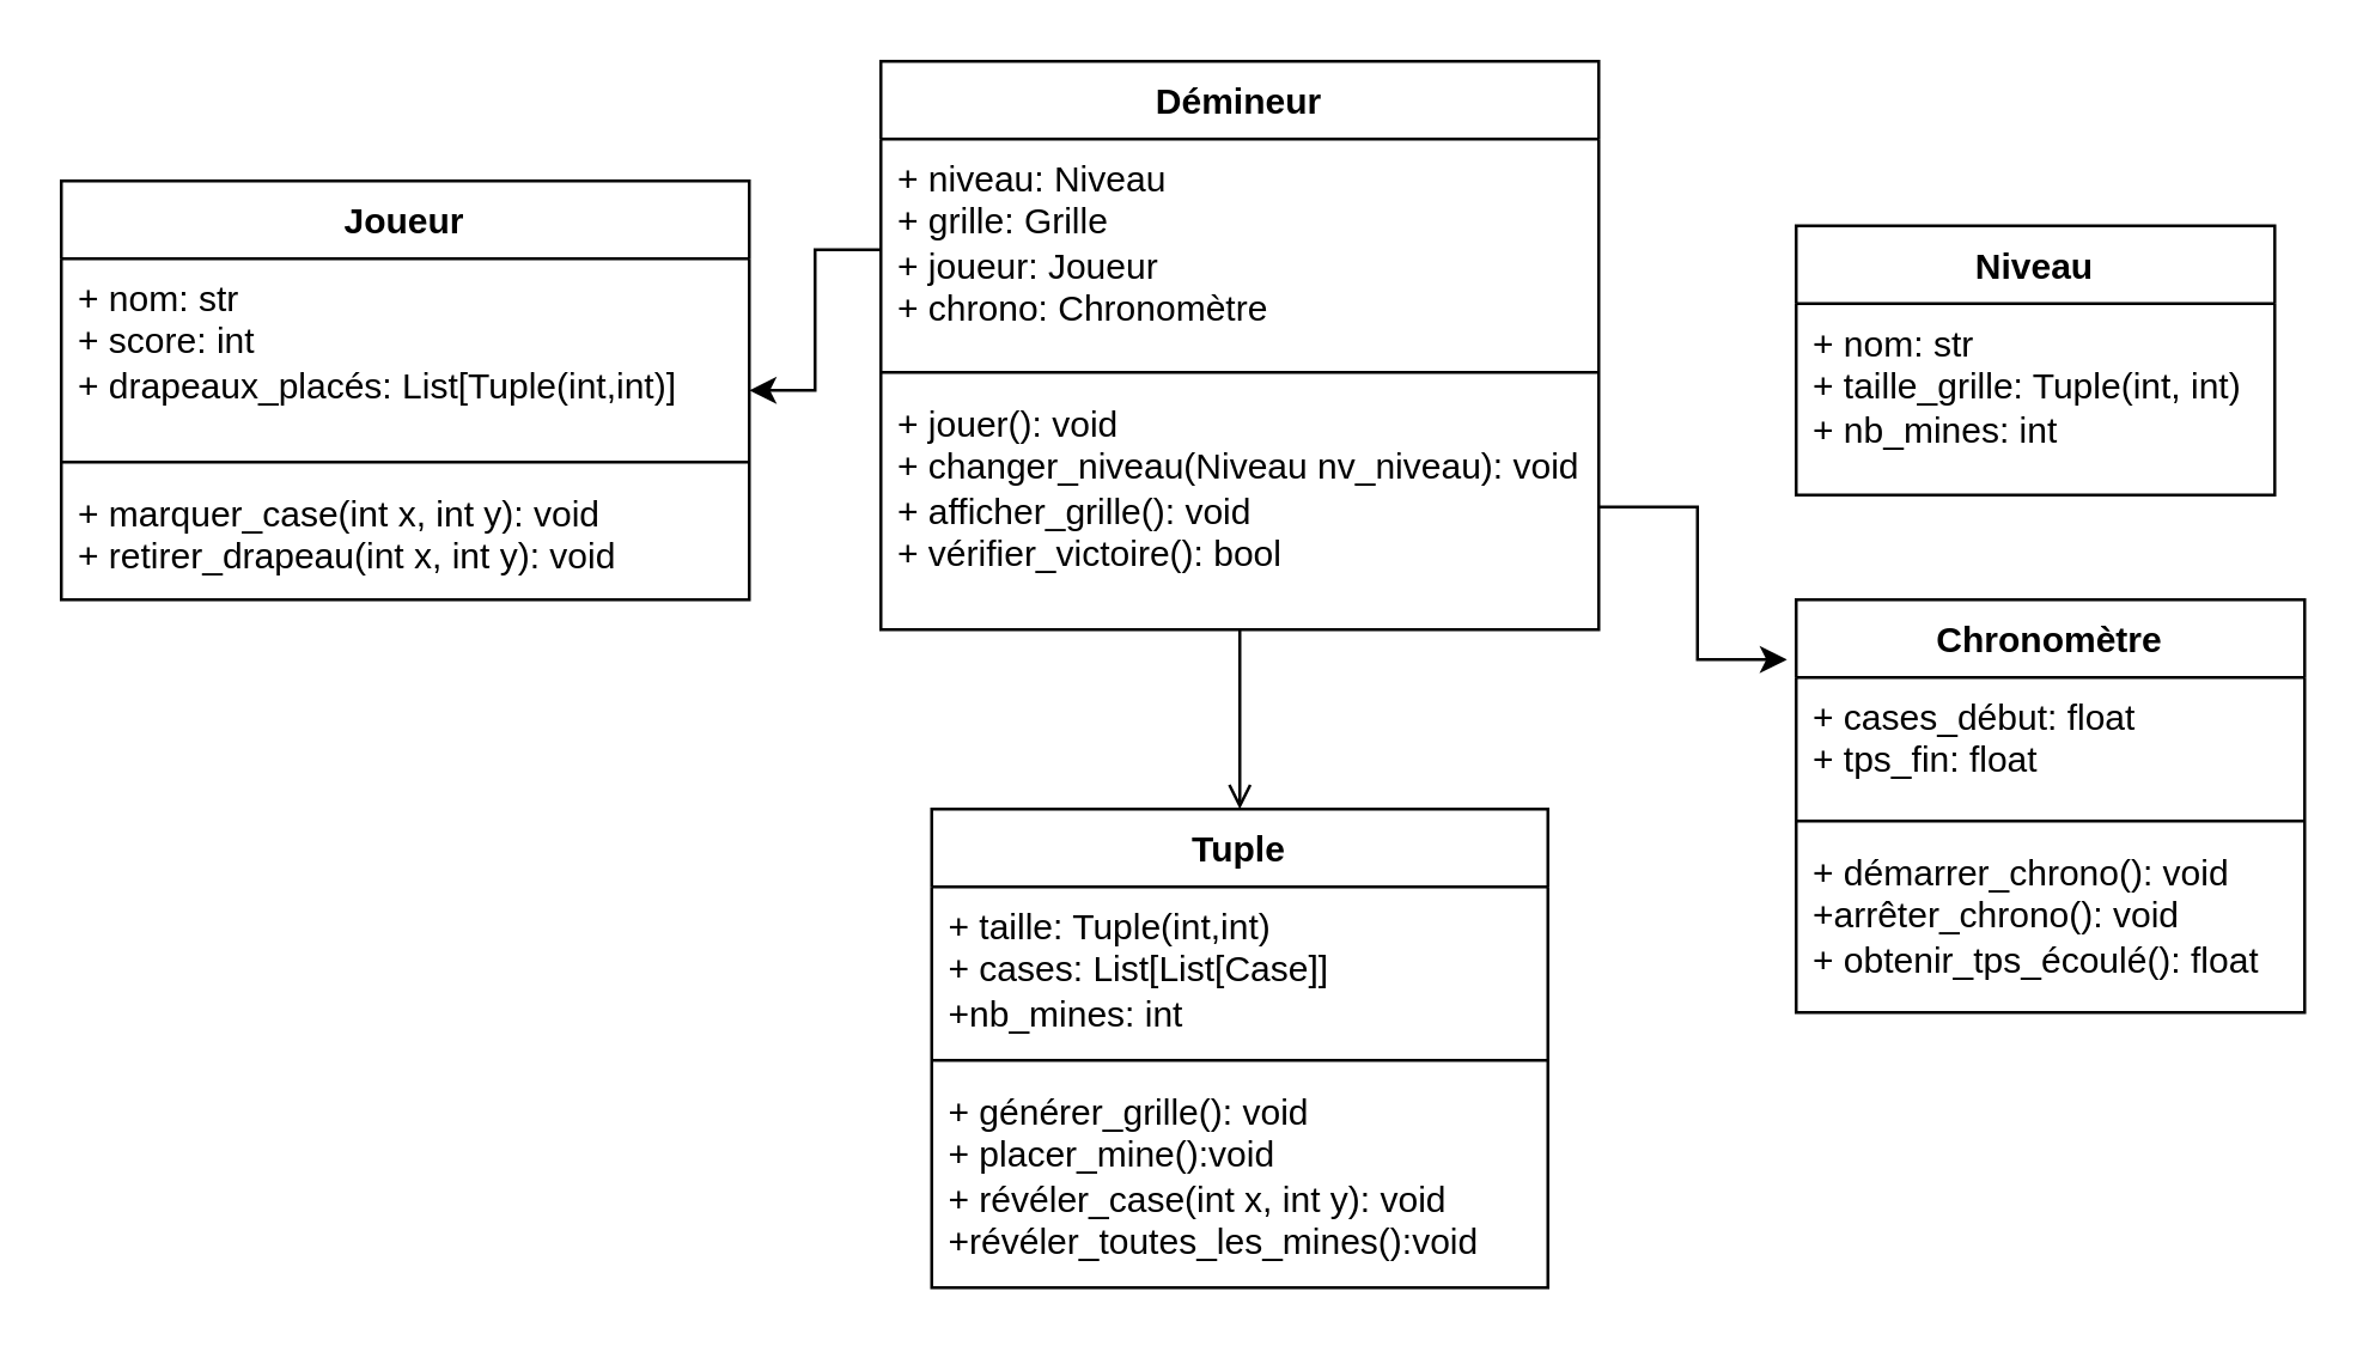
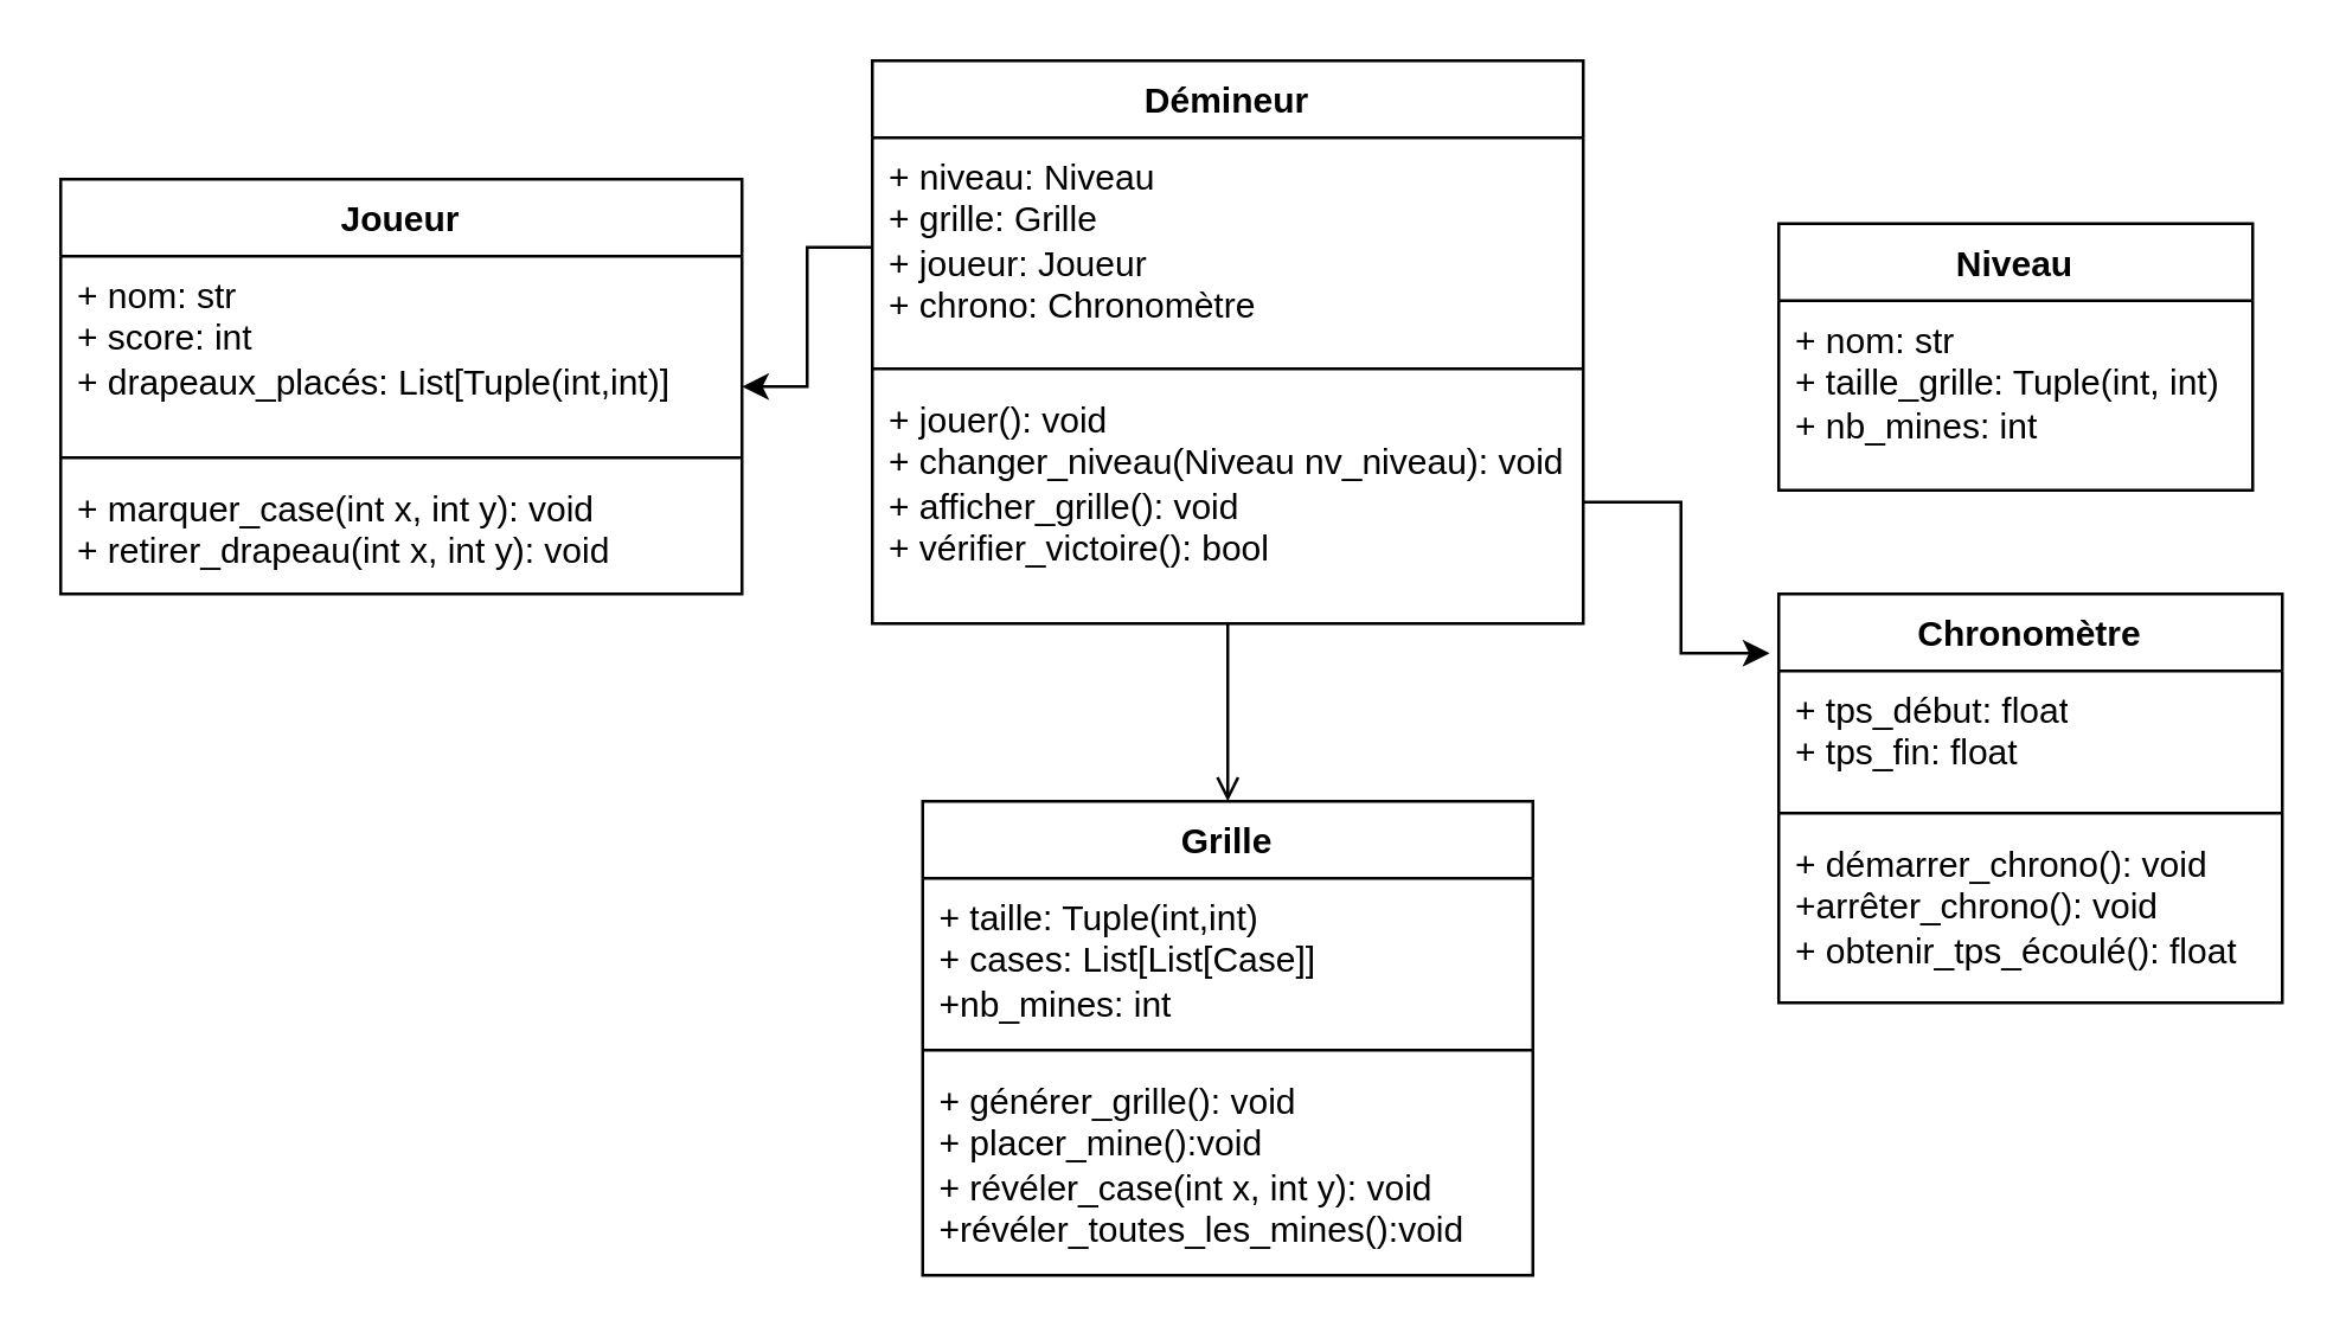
  <mxCell id="0" />
  <mxCell id="1" parent="0" />
  <mxCell id="2" value="Joueur" style="swimlane;fontStyle=1;align=center;verticalAlign=top;childLayout=stackLayout;horizontal=1;startSize=26;horizontalStack=0;resizeParent=1;resizeParentMax=0;resizeLast=0;collapsible=1;marginBottom=0;whiteSpace=wrap;html=1;" vertex="1" parent="1"><mxGeometry x="20" y="60" width="230" height="140" as="geometry" /></mxCell>
  <mxCell id="3" value="&lt;div&gt;+ nom: str&lt;/div&gt;&lt;div&gt;+ score: int&lt;/div&gt;&lt;div&gt;+ drapeaux_placés: List[Tuple(int,int)]&lt;br&gt;&lt;/div&gt;" style="text;strokeColor=none;fillColor=none;align=left;verticalAlign=top;spacingLeft=4;spacingRight=4;overflow=hidden;rotatable=0;points=[[0,0.5],[1,0.5]];portConstraint=eastwest;whiteSpace=wrap;html=1;" vertex="1" parent="2"><mxGeometry y="26" width="230" height="64" as="geometry" /></mxCell>
  <mxCell id="4" value="" style="line;strokeWidth=1;fillColor=none;align=left;verticalAlign=middle;spacingTop=-1;spacingLeft=3;spacingRight=3;rotatable=0;labelPosition=right;points=[];portConstraint=eastwest;strokeColor=inherit;" vertex="1" parent="2"><mxGeometry y="90" width="230" height="8" as="geometry" /></mxCell>
  <mxCell id="5" value="&lt;div&gt;+ marquer_case(int x, int y): void&lt;/div&gt;&lt;div&gt;+ retirer_drapeau(int x, int y): void&lt;br&gt;&lt;/div&gt;" style="text;strokeColor=none;fillColor=none;align=left;verticalAlign=top;spacingLeft=4;spacingRight=4;overflow=hidden;rotatable=0;points=[[0,0.5],[1,0.5]];portConstraint=eastwest;whiteSpace=wrap;html=1;" vertex="1" parent="2"><mxGeometry y="98" width="230" height="42" as="geometry" /></mxCell>
  <mxCell id="6" style="edgeStyle=orthogonalEdgeStyle;rounded=0;orthogonalLoop=1;jettySize=auto;html=1;exitX=0.5;exitY=1;exitDx=0;exitDy=0;entryX=0.5;entryY=0;entryDx=0;entryDy=0;endArrow=open;" edge="1" parent="1" source="7" target="19"><mxGeometry relative="1" as="geometry" /></mxCell>
  <mxCell id="7" value="Démineur" style="swimlane;fontStyle=1;align=center;verticalAlign=top;childLayout=stackLayout;horizontal=1;startSize=26;horizontalStack=0;resizeParent=1;resizeParentMax=0;resizeLast=0;collapsible=1;marginBottom=0;whiteSpace=wrap;html=1;" vertex="1" parent="1"><mxGeometry x="294" y="20" width="240" height="190" as="geometry" /></mxCell>
  <mxCell id="8" value="&lt;div&gt;+ niveau: Niveau&lt;/div&gt;&lt;div&gt;+ grille: Grille&lt;/div&gt;&lt;div&gt;+ joueur: Joueur&lt;/div&gt;&lt;div&gt;+ chrono: Chronomètre&lt;br&gt;&lt;/div&gt;&lt;div&gt;&lt;br&gt;&lt;/div&gt;&lt;div&gt;&lt;br&gt;&lt;/div&gt;" style="text;strokeColor=none;fillColor=none;align=left;verticalAlign=top;spacingLeft=4;spacingRight=4;overflow=hidden;rotatable=0;points=[[0,0.5],[1,0.5]];portConstraint=eastwest;whiteSpace=wrap;html=1;" vertex="1" parent="7"><mxGeometry y="26" width="240" height="74" as="geometry" /></mxCell>
  <mxCell id="9" value="" style="line;strokeWidth=1;fillColor=none;align=left;verticalAlign=middle;spacingTop=-1;spacingLeft=3;spacingRight=3;rotatable=0;labelPosition=right;points=[];portConstraint=eastwest;strokeColor=inherit;" vertex="1" parent="7"><mxGeometry y="100" width="240" height="8" as="geometry" /></mxCell>
  <mxCell id="10" value="&lt;div&gt;+ jouer(): void&lt;/div&gt;&lt;div&gt;+ changer_niveau(Niveau nv_niveau): void&lt;/div&gt;&lt;div&gt;+ afficher_grille(): void&lt;/div&gt;&lt;div&gt;+ vérifier_victoire(): bool&lt;/div&gt;" style="text;strokeColor=none;fillColor=none;align=left;verticalAlign=top;spacingLeft=4;spacingRight=4;overflow=hidden;rotatable=0;points=[[0,0.5],[1,0.5]];portConstraint=eastwest;whiteSpace=wrap;html=1;" vertex="1" parent="7"><mxGeometry y="108" width="240" height="82" as="geometry" /></mxCell>
  <mxCell id="11" value="Niveau" style="swimlane;fontStyle=1;align=center;verticalAlign=top;childLayout=stackLayout;horizontal=1;startSize=26;horizontalStack=0;resizeParent=1;resizeParentMax=0;resizeLast=0;collapsible=1;marginBottom=0;whiteSpace=wrap;html=1;" vertex="1" parent="1"><mxGeometry x="600" y="75" width="160" height="90" as="geometry" /></mxCell>
  <mxCell id="12" value="&lt;div&gt;+ nom: str&lt;/div&gt;&lt;div&gt;+ taille_grille: Tuple(int, int)&lt;/div&gt;&lt;div&gt;+ nb_mines: int&lt;br&gt;&lt;/div&gt;" style="text;strokeColor=none;fillColor=none;align=left;verticalAlign=top;spacingLeft=4;spacingRight=4;overflow=hidden;rotatable=0;points=[[0,0.5],[1,0.5]];portConstraint=eastwest;whiteSpace=wrap;html=1;" vertex="1" parent="11"><mxGeometry y="26" width="160" height="64" as="geometry" /></mxCell>
  <mxCell id="13" value="Chronomètre" style="swimlane;fontStyle=1;align=center;verticalAlign=top;childLayout=stackLayout;horizontal=1;startSize=26;horizontalStack=0;resizeParent=1;resizeParentMax=0;resizeLast=0;collapsible=1;marginBottom=0;whiteSpace=wrap;html=1;" vertex="1" parent="1"><mxGeometry x="600" y="200" width="170" height="138" as="geometry" /></mxCell>
- <mxCell id="14" value="&lt;div&gt;+ cases_début: float&lt;/div&gt;&lt;div&gt;+ tps_fin: float&lt;/div&gt;" style="text;strokeColor=none;fillColor=none;align=left;verticalAlign=top;spacingLeft=4;spacingRight=4;overflow=hidden;rotatable=0;points=[[0,0.5],[1,0.5]];portConstraint=eastwest;whiteSpace=wrap;html=1;" vertex="1" parent="13"><mxGeometry y="26" width="170" height="44" as="geometry" /></mxCell>
+ <mxCell id="14" value="&lt;div&gt;+ tps_début: float&lt;/div&gt;&lt;div&gt;+ tps_fin: float&lt;/div&gt;" style="text;strokeColor=none;fillColor=none;align=left;verticalAlign=top;spacingLeft=4;spacingRight=4;overflow=hidden;rotatable=0;points=[[0,0.5],[1,0.5]];portConstraint=eastwest;whiteSpace=wrap;html=1;" vertex="1" parent="13"><mxGeometry y="26" width="170" height="44" as="geometry" /></mxCell>
  <mxCell id="15" value="" style="line;strokeWidth=1;fillColor=none;align=left;verticalAlign=middle;spacingTop=-1;spacingLeft=3;spacingRight=3;rotatable=0;labelPosition=right;points=[];portConstraint=eastwest;strokeColor=inherit;" vertex="1" parent="13"><mxGeometry y="70" width="170" height="8" as="geometry" /></mxCell>
  <mxCell id="16" value="&lt;div&gt;+ démarrer_chrono(): void&lt;/div&gt;&lt;div&gt;+arrêter_chrono(): void&lt;/div&gt;&lt;div&gt;+ obtenir_tps_écoulé(): float&lt;br&gt;&lt;/div&gt;" style="text;strokeColor=none;fillColor=none;align=left;verticalAlign=top;spacingLeft=4;spacingRight=4;overflow=hidden;rotatable=0;points=[[0,0.5],[1,0.5]];portConstraint=eastwest;whiteSpace=wrap;html=1;" vertex="1" parent="13"><mxGeometry y="78" width="170" height="60" as="geometry" /></mxCell>
  <mxCell id="17" style="edgeStyle=orthogonalEdgeStyle;rounded=0;orthogonalLoop=1;jettySize=auto;html=1;exitX=0;exitY=0.5;exitDx=0;exitDy=0;" edge="1" parent="1" source="8" target="2"><mxGeometry relative="1" as="geometry" /></mxCell>
  <mxCell id="18" style="edgeStyle=orthogonalEdgeStyle;rounded=0;orthogonalLoop=1;jettySize=auto;html=1;exitX=1;exitY=0.5;exitDx=0;exitDy=0;entryX=-0.018;entryY=0.145;entryDx=0;entryDy=0;entryPerimeter=0;" edge="1" parent="1" source="10" target="13"><mxGeometry relative="1" as="geometry" /></mxCell>
- <mxCell id="19" value="Tuple" style="swimlane;fontStyle=1;align=center;verticalAlign=top;childLayout=stackLayout;horizontal=1;startSize=26;horizontalStack=0;resizeParent=1;resizeParentMax=0;resizeLast=0;collapsible=1;marginBottom=0;whiteSpace=wrap;html=1;" vertex="1" parent="1"><mxGeometry x="311" y="270" width="206" height="160" as="geometry" /></mxCell>
+ <mxCell id="19" value="Grille" style="swimlane;fontStyle=1;align=center;verticalAlign=top;childLayout=stackLayout;horizontal=1;startSize=26;horizontalStack=0;resizeParent=1;resizeParentMax=0;resizeLast=0;collapsible=1;marginBottom=0;whiteSpace=wrap;html=1;" vertex="1" parent="1"><mxGeometry x="311" y="270" width="206" height="160" as="geometry" /></mxCell>
  <mxCell id="20" value="&lt;div&gt;+ taille: Tuple(int,int)&lt;/div&gt;&lt;div&gt;+ cases: List[List[Case]]&lt;/div&gt;&lt;div&gt;+nb_mines: int&lt;br&gt;&lt;/div&gt;" style="text;strokeColor=none;fillColor=none;align=left;verticalAlign=top;spacingLeft=4;spacingRight=4;overflow=hidden;rotatable=0;points=[[0,0.5],[1,0.5]];portConstraint=eastwest;whiteSpace=wrap;html=1;" vertex="1" parent="19"><mxGeometry y="26" width="206" height="54" as="geometry" /></mxCell>
  <mxCell id="21" value="" style="line;strokeWidth=1;fillColor=none;align=left;verticalAlign=middle;spacingTop=-1;spacingLeft=3;spacingRight=3;rotatable=0;labelPosition=right;points=[];portConstraint=eastwest;strokeColor=inherit;" vertex="1" parent="19"><mxGeometry y="80" width="206" height="8" as="geometry" /></mxCell>
  <mxCell id="22" value="&lt;div&gt;+ générer_grille(): void&lt;/div&gt;&lt;div&gt;+ placer_mine():void&lt;/div&gt;&lt;div&gt;+ révéler_case(int x, int y): void&lt;/div&gt;&lt;div&gt;+révéler_toutes_les_mines():void&lt;br&gt;&lt;/div&gt;&lt;div&gt;&lt;br&gt;&lt;/div&gt;" style="text;strokeColor=none;fillColor=none;align=left;verticalAlign=top;spacingLeft=4;spacingRight=4;overflow=hidden;rotatable=0;points=[[0,0.5],[1,0.5]];portConstraint=eastwest;whiteSpace=wrap;html=1;" vertex="1" parent="19"><mxGeometry y="88" width="206" height="72" as="geometry" /></mxCell>
